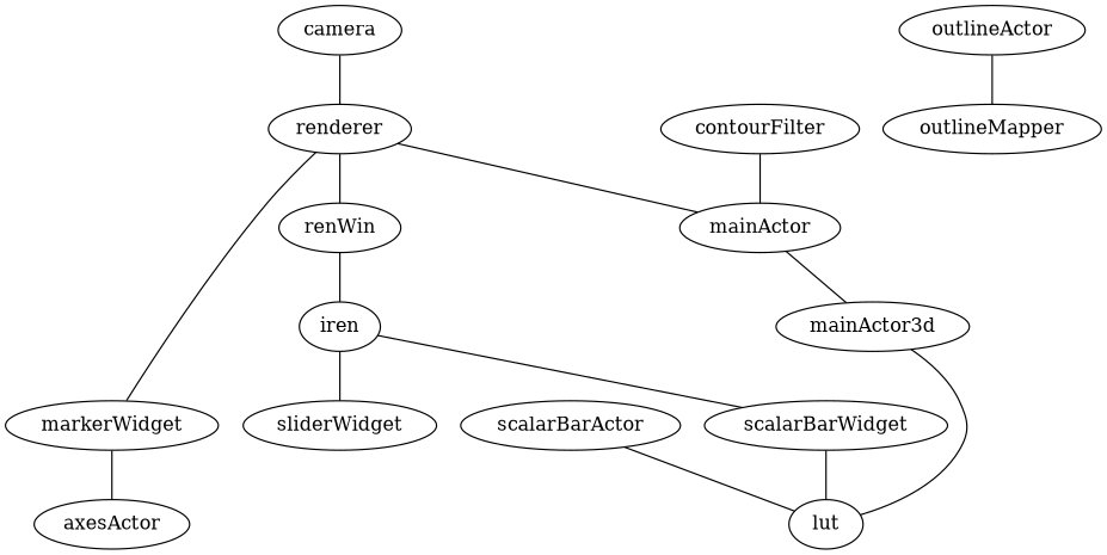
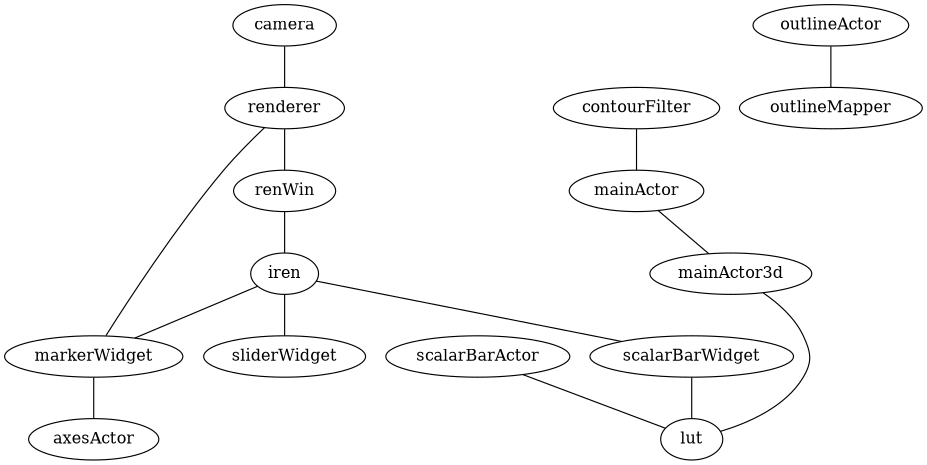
  graph {
    camera
    renderer
    renWin
    mainActor
    markerWidget
    iren
    n7 [label=mainActor3d]
    outlineActor
    outlineMapper
    scalarBarWidget
    sliderWidget
    axesActor
    lut
    scalarBarActor
    contourFilter
    camera -- renderer
    renderer -- renWin
-   renderer -- mainActor
    renderer -- markerWidget
    renWin -- iren
    mainActor -- n7
    markerWidget -- axesActor
+   iren -- markerWidget
    iren -- scalarBarWidget
    iren -- sliderWidget
    n7 -- lut
    outlineActor -- outlineMapper
    scalarBarWidget -- lut
    scalarBarActor -- lut
    contourFilter -- mainActor
  }
